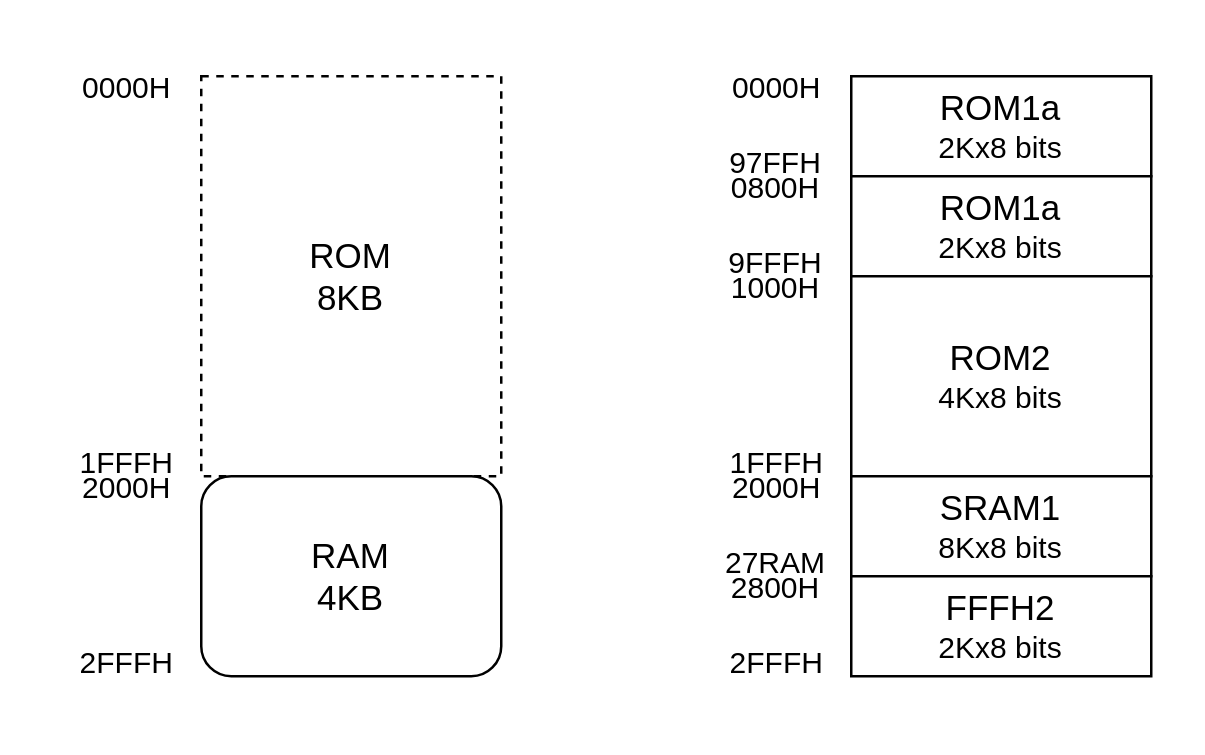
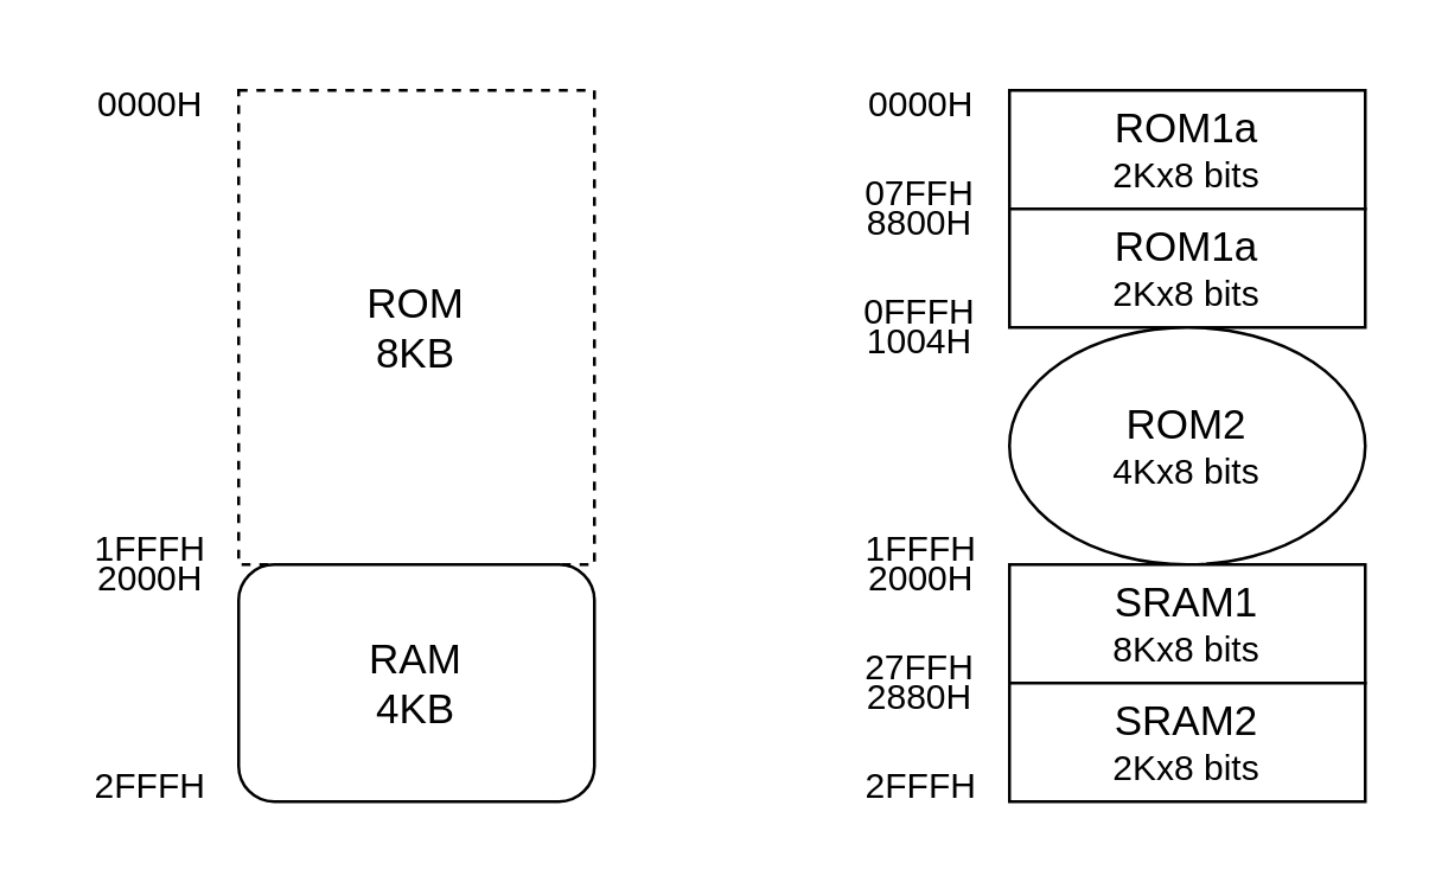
  <mxCell id="0" />
  <mxCell id="1" parent="0" />
  <mxCell id="2" value="&lt;font style=&quot;font-size: 14px;&quot;&gt;ROM&lt;br&gt;8KB&lt;br&gt;&lt;/font&gt;" style="rounded=0;whiteSpace=wrap;html=1;dashed=1;" vertex="1" parent="1"><mxGeometry x="80" y="30" width="120" height="160" as="geometry" /></mxCell>
  <mxCell id="3" value="&lt;div style=&quot;font-size: 14px;&quot;&gt;&lt;font style=&quot;font-size: 14px;&quot;&gt;RAM&lt;/font&gt;&lt;/div&gt;&lt;font style=&quot;font-size: 14px;&quot;&gt;4KB&lt;br&gt;&lt;/font&gt;" style="whiteSpace=wrap;html=1;rounded=1;" vertex="1" parent="1"><mxGeometry x="80" y="190" width="120" height="80" as="geometry" /></mxCell>
  <mxCell id="4" value="0000H" style="text;html=1;align=center;verticalAlign=middle;resizable=0;points=[];autosize=1;strokeColor=none;fillColor=none;" vertex="1" parent="1"><mxGeometry x="20" y="20" width="60" height="30" as="geometry" /></mxCell>
  <mxCell id="5" value="&lt;div&gt;2000H&lt;/div&gt;" style="text;html=1;align=center;verticalAlign=middle;resizable=0;points=[];autosize=1;strokeColor=none;fillColor=none;" vertex="1" parent="1"><mxGeometry x="20" y="180" width="60" height="30" as="geometry" /></mxCell>
  <mxCell id="6" value="1FFFH" style="text;html=1;align=center;verticalAlign=middle;resizable=0;points=[];autosize=1;strokeColor=none;fillColor=none;" vertex="1" parent="1"><mxGeometry x="20" y="170" width="60" height="30" as="geometry" /></mxCell>
  <mxCell id="7" value="&lt;div&gt;2FFFH&lt;/div&gt;" style="text;html=1;align=center;verticalAlign=middle;resizable=0;points=[];autosize=1;strokeColor=none;fillColor=none;" vertex="1" parent="1"><mxGeometry x="20" y="250" width="60" height="30" as="geometry" /></mxCell>
  <mxCell id="8" value="0000H" style="text;html=1;align=center;verticalAlign=middle;resizable=0;points=[];autosize=1;strokeColor=none;fillColor=none;imageWidth=24;" vertex="1" parent="1"><mxGeometry x="280" y="20" width="60" height="30" as="geometry" /></mxCell>
  <mxCell id="9" value="&lt;div&gt;2000H&lt;/div&gt;" style="text;html=1;align=center;verticalAlign=middle;resizable=0;points=[];autosize=1;strokeColor=none;fillColor=none;" vertex="1" parent="1"><mxGeometry x="280" y="180" width="60" height="30" as="geometry" /></mxCell>
  <mxCell id="10" value="1FFFH" style="text;html=1;align=center;verticalAlign=middle;resizable=0;points=[];autosize=1;strokeColor=none;fillColor=none;" vertex="1" parent="1"><mxGeometry x="280" y="170" width="60" height="30" as="geometry" /></mxCell>
  <mxCell id="11" value="&lt;div&gt;2FFFH&lt;/div&gt;" style="text;html=1;align=center;verticalAlign=middle;resizable=0;points=[];autosize=1;strokeColor=none;fillColor=none;" vertex="1" parent="1"><mxGeometry x="280" y="250" width="60" height="30" as="geometry" /></mxCell>
  <mxCell id="12" value="&lt;div style=&quot;font-size: 13px;&quot;&gt;&lt;font style=&quot;font-size: 14px;&quot;&gt;ROM1a&lt;/font&gt;&lt;/div&gt;&lt;div&gt;2Kx8 bits&lt;br&gt;&lt;/div&gt;" style="rounded=0;whiteSpace=wrap;html=1;" vertex="1" parent="1"><mxGeometry x="340" y="30" width="120" height="40" as="geometry" /></mxCell>
  <mxCell id="13" value="&lt;div&gt;&lt;font style=&quot;font-size: 14px;&quot;&gt;ROM1a&lt;/font&gt;&lt;/div&gt;&lt;div&gt;2Kx8 bits&lt;br&gt;&lt;/div&gt;" style="rounded=0;whiteSpace=wrap;html=1;" vertex="1" parent="1"><mxGeometry x="340" y="70" width="120" height="40" as="geometry" /></mxCell>
- <mxCell id="14" value="&lt;div style=&quot;font-size: 13px;&quot;&gt;&lt;font style=&quot;font-size: 14px;&quot;&gt;ROM2&lt;/font&gt;&lt;/div&gt;&lt;div&gt;4Kx8 bits&lt;br&gt;&lt;/div&gt;" style="rounded=0;whiteSpace=wrap;html=1;" vertex="1" parent="1"><mxGeometry x="340" y="110" width="120" height="80" as="geometry" /></mxCell>
+ <mxCell id="14" value="&lt;div style=&quot;font-size: 13px;&quot;&gt;&lt;font style=&quot;font-size: 14px;&quot;&gt;ROM2&lt;/font&gt;&lt;/div&gt;&lt;div&gt;4Kx8 bits&lt;br&gt;&lt;/div&gt;" style="ellipse;whiteSpace=wrap;html=1;" vertex="1" parent="1"><mxGeometry x="340" y="110" width="120" height="80" as="geometry" /></mxCell>
  <mxCell id="15" value="&lt;div style=&quot;font-size: 13px;&quot;&gt;&lt;font style=&quot;font-size: 14px;&quot;&gt;SRAM1&lt;/font&gt;&lt;/div&gt;8Kx8 bits" style="rounded=0;whiteSpace=wrap;html=1;" vertex="1" parent="1"><mxGeometry x="340" y="190" width="120" height="40" as="geometry" /></mxCell>
- <mxCell id="16" value="&lt;div&gt;&lt;font style=&quot;font-size: 14px;&quot;&gt;FFFH2&lt;/font&gt;&lt;/div&gt;2Kx8 bits" style="rounded=0;whiteSpace=wrap;html=1;" vertex="1" parent="1"><mxGeometry x="340" y="230" width="120" height="40" as="geometry" /></mxCell>
- <mxCell id="17" value="&lt;div&gt;1000H&lt;/div&gt;" style="text;html=1;align=center;verticalAlign=middle;whiteSpace=wrap;rounded=0;" vertex="1" parent="1"><mxGeometry x="280" y="100" width="60" height="30" as="geometry" /></mxCell>
- <mxCell id="18" value="9FFFH" style="text;html=1;align=center;verticalAlign=middle;whiteSpace=wrap;rounded=0;" vertex="1" parent="1"><mxGeometry x="280" y="90" width="60" height="30" as="geometry" /></mxCell>
- <mxCell id="19" value="0800H" style="text;html=1;align=center;verticalAlign=middle;whiteSpace=wrap;rounded=0;" vertex="1" parent="1"><mxGeometry x="280" y="60" width="60" height="30" as="geometry" /></mxCell>
- <mxCell id="20" value="97FFH" style="text;html=1;align=center;verticalAlign=middle;whiteSpace=wrap;rounded=0;" vertex="1" parent="1"><mxGeometry x="280" y="50" width="60" height="30" as="geometry" /></mxCell>
- <mxCell id="21" value="27RAM" style="text;html=1;align=center;verticalAlign=middle;whiteSpace=wrap;rounded=0;" vertex="1" parent="1"><mxGeometry x="280" y="210" width="60" height="30" as="geometry" /></mxCell>
- <mxCell id="22" value="2800H" style="text;html=1;align=center;verticalAlign=middle;whiteSpace=wrap;rounded=0;" vertex="1" parent="1"><mxGeometry x="280" y="220" width="60" height="30" as="geometry" /></mxCell>
+ <mxCell id="16" value="&lt;div&gt;&lt;font style=&quot;font-size: 14px;&quot;&gt;SRAM2&lt;/font&gt;&lt;/div&gt;2Kx8 bits" style="rounded=0;whiteSpace=wrap;html=1;" vertex="1" parent="1"><mxGeometry x="340" y="230" width="120" height="40" as="geometry" /></mxCell>
+ <mxCell id="17" value="&lt;div&gt;1004H&lt;/div&gt;" style="text;html=1;align=center;verticalAlign=middle;whiteSpace=wrap;rounded=0;" vertex="1" parent="1"><mxGeometry x="280" y="100" width="60" height="30" as="geometry" /></mxCell>
+ <mxCell id="18" value="0FFFH" style="text;html=1;align=center;verticalAlign=middle;whiteSpace=wrap;rounded=0;" vertex="1" parent="1"><mxGeometry x="280" y="90" width="60" height="30" as="geometry" /></mxCell>
+ <mxCell id="19" value="8800H" style="text;html=1;align=center;verticalAlign=middle;whiteSpace=wrap;rounded=0;" vertex="1" parent="1"><mxGeometry x="280" y="60" width="60" height="30" as="geometry" /></mxCell>
+ <mxCell id="20" value="07FFH" style="text;html=1;align=center;verticalAlign=middle;whiteSpace=wrap;rounded=0;" vertex="1" parent="1"><mxGeometry x="280" y="50" width="60" height="30" as="geometry" /></mxCell>
+ <mxCell id="21" value="27FFH" style="text;html=1;align=center;verticalAlign=middle;whiteSpace=wrap;rounded=0;" vertex="1" parent="1"><mxGeometry x="280" y="210" width="60" height="30" as="geometry" /></mxCell>
+ <mxCell id="22" value="2880H" style="text;html=1;align=center;verticalAlign=middle;whiteSpace=wrap;rounded=0;" vertex="1" parent="1"><mxGeometry x="280" y="220" width="60" height="30" as="geometry" /></mxCell>
